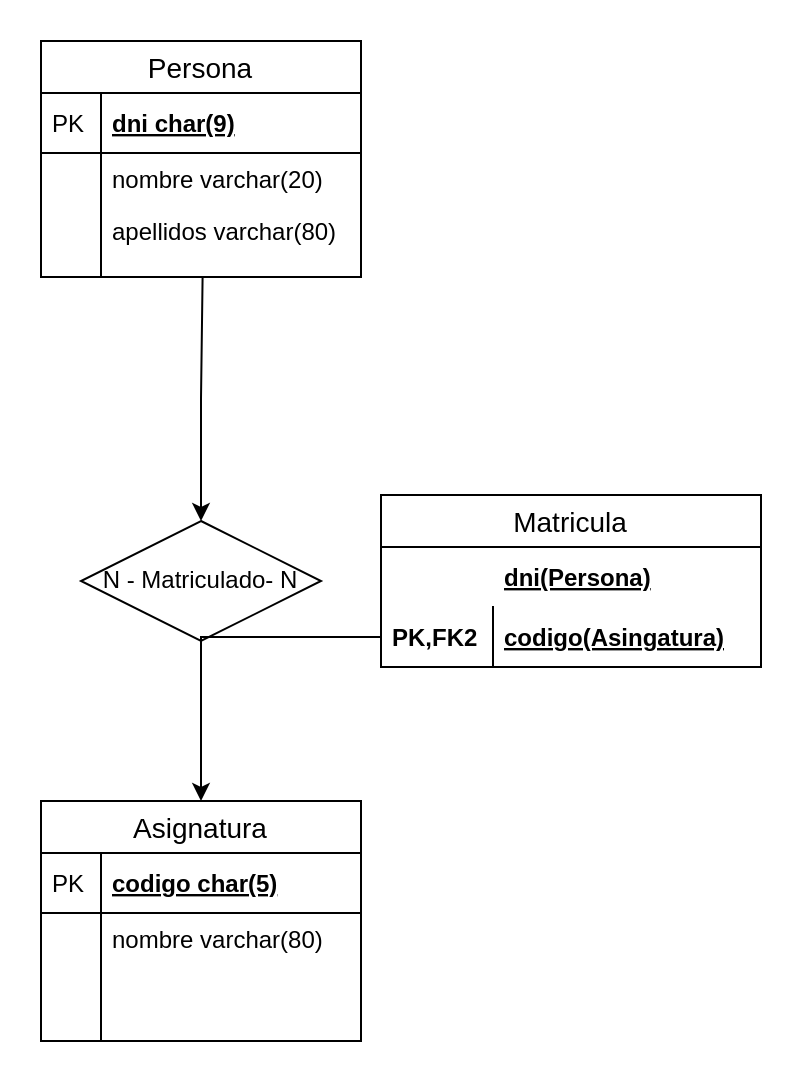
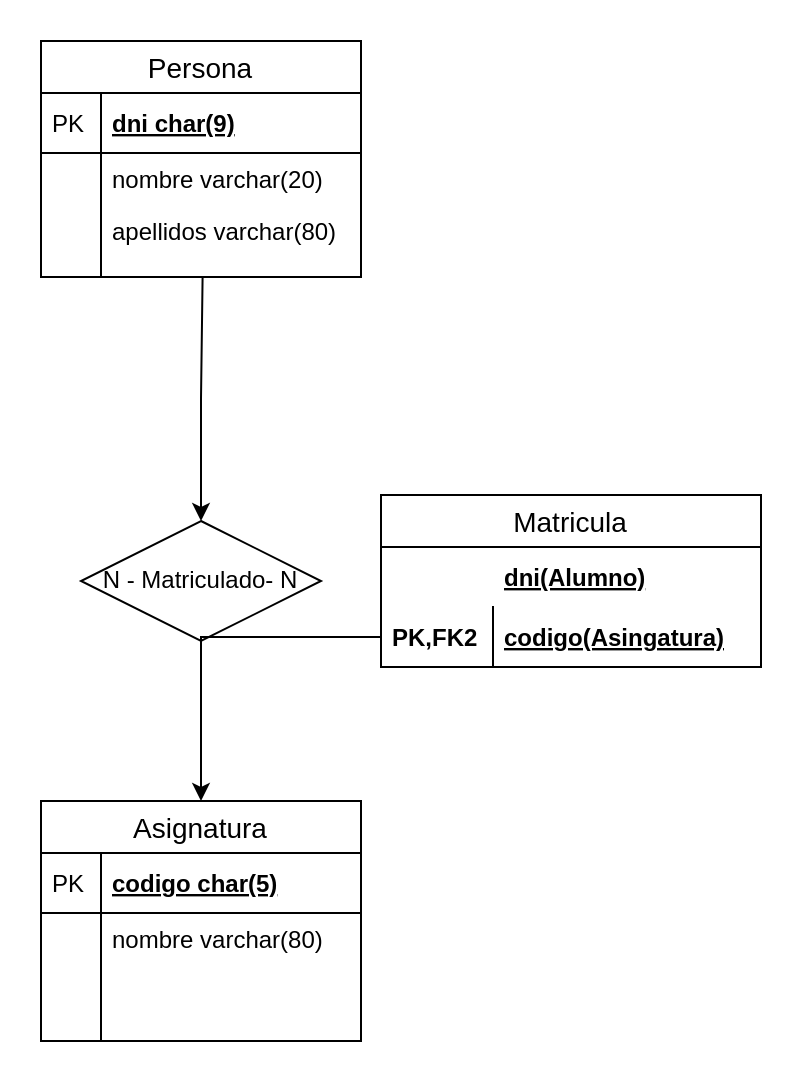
  <mxCell id="0" />
  <mxCell id="1" parent="0" />
  <mxCell id="2" value="Persona" style="swimlane;fontStyle=0;childLayout=stackLayout;horizontal=1;startSize=26;horizontalStack=0;resizeParent=1;resizeParentMax=0;resizeLast=0;collapsible=1;marginBottom=0;align=center;fontSize=14;" vertex="1" parent="1"><mxGeometry x="20" y="20" width="160" height="118" as="geometry"><mxRectangle x="180" y="110" width="80" height="26" as="alternateBounds" /></mxGeometry></mxCell>
  <mxCell id="3" value="dni char(9)" style="shape=partialRectangle;top=0;left=0;right=0;bottom=1;align=left;verticalAlign=middle;fillColor=none;spacingLeft=34;spacingRight=4;overflow=hidden;rotatable=0;points=[[0,0.5],[1,0.5]];portConstraint=eastwest;dropTarget=0;fontStyle=5;fontSize=12;" vertex="1" parent="2"><mxGeometry y="26" width="160" height="30" as="geometry" /></mxCell>
  <mxCell id="4" value="PK" style="shape=partialRectangle;top=0;left=0;bottom=0;fillColor=none;align=left;verticalAlign=middle;spacingLeft=4;spacingRight=4;overflow=hidden;rotatable=0;points=[];portConstraint=eastwest;part=1;fontSize=12;" vertex="1" connectable="0" parent="3"><mxGeometry width="30" height="30" as="geometry" /></mxCell>
  <mxCell id="5" value="nombre varchar(20)" style="shape=partialRectangle;top=0;left=0;right=0;bottom=0;align=left;verticalAlign=top;fillColor=none;spacingLeft=34;spacingRight=4;overflow=hidden;rotatable=0;points=[[0,0.5],[1,0.5]];portConstraint=eastwest;dropTarget=0;fontSize=12;" vertex="1" parent="2"><mxGeometry y="56" width="160" height="26" as="geometry" /></mxCell>
  <mxCell id="6" value="" style="shape=partialRectangle;top=0;left=0;bottom=0;fillColor=none;align=left;verticalAlign=top;spacingLeft=4;spacingRight=4;overflow=hidden;rotatable=0;points=[];portConstraint=eastwest;part=1;fontSize=12;" vertex="1" connectable="0" parent="5"><mxGeometry width="30" height="26" as="geometry" /></mxCell>
  <mxCell id="7" value="apellidos varchar(80)" style="shape=partialRectangle;top=0;left=0;right=0;bottom=0;align=left;verticalAlign=top;fillColor=none;spacingLeft=34;spacingRight=4;overflow=hidden;rotatable=0;points=[[0,0.5],[1,0.5]];portConstraint=eastwest;dropTarget=0;fontSize=12;" vertex="1" parent="2"><mxGeometry y="82" width="160" height="26" as="geometry" /></mxCell>
  <mxCell id="8" value="" style="shape=partialRectangle;top=0;left=0;bottom=0;fillColor=none;align=left;verticalAlign=top;spacingLeft=4;spacingRight=4;overflow=hidden;rotatable=0;points=[];portConstraint=eastwest;part=1;fontSize=12;" vertex="1" connectable="0" parent="7"><mxGeometry width="30" height="26" as="geometry" /></mxCell>
  <mxCell id="9" value="" style="shape=partialRectangle;top=0;left=0;right=0;bottom=0;align=left;verticalAlign=top;fillColor=none;spacingLeft=34;spacingRight=4;overflow=hidden;rotatable=0;points=[[0,0.5],[1,0.5]];portConstraint=eastwest;dropTarget=0;fontSize=12;" vertex="1" parent="2"><mxGeometry y="108" width="160" height="10" as="geometry" /></mxCell>
  <mxCell id="10" value="" style="shape=partialRectangle;top=0;left=0;bottom=0;fillColor=none;align=left;verticalAlign=top;spacingLeft=4;spacingRight=4;overflow=hidden;rotatable=0;points=[];portConstraint=eastwest;part=1;fontSize=12;" vertex="1" connectable="0" parent="9"><mxGeometry width="30" height="10" as="geometry" /></mxCell>
  <mxCell id="11" style="edgeStyle=orthogonalEdgeStyle;rounded=0;orthogonalLoop=1;jettySize=auto;html=1;entryX=0.505;entryY=0.98;entryDx=0;entryDy=0;entryPerimeter=0;startArrow=classic;startFill=1;endArrow=none;endFill=0;exitX=0.5;exitY=0;exitDx=0;exitDy=0;" edge="1" parent="1" source="12" target="9"><mxGeometry relative="1" as="geometry"><mxPoint x="323.44" y="275.8" as="targetPoint" /></mxGeometry></mxCell>
  <mxCell id="12" value="N - Matriculado- N" style="shape=rhombus;perimeter=rhombusPerimeter;whiteSpace=wrap;html=1;align=center;" vertex="1" parent="1"><mxGeometry x="40" y="260" width="120" height="60" as="geometry" /></mxCell>
  <mxCell id="13" style="edgeStyle=orthogonalEdgeStyle;rounded=0;orthogonalLoop=1;jettySize=auto;html=1;exitX=0.5;exitY=0;exitDx=0;exitDy=0;startArrow=classic;startFill=1;endArrow=none;endFill=0;" edge="1" parent="1" source="14" target="24"><mxGeometry relative="1" as="geometry" /></mxCell>
  <mxCell id="14" value="Asignatura" style="swimlane;fontStyle=0;childLayout=stackLayout;horizontal=1;startSize=26;horizontalStack=0;resizeParent=1;resizeParentMax=0;resizeLast=0;collapsible=1;marginBottom=0;align=center;fontSize=14;" vertex="1" parent="1"><mxGeometry x="20" y="400" width="160" height="120" as="geometry" /></mxCell>
  <mxCell id="15" value="codigo char(5)" style="shape=partialRectangle;top=0;left=0;right=0;bottom=1;align=left;verticalAlign=middle;fillColor=none;spacingLeft=34;spacingRight=4;overflow=hidden;rotatable=0;points=[[0,0.5],[1,0.5]];portConstraint=eastwest;dropTarget=0;fontStyle=5;fontSize=12;" vertex="1" parent="14"><mxGeometry y="26" width="160" height="30" as="geometry" /></mxCell>
  <mxCell id="16" value="PK" style="shape=partialRectangle;top=0;left=0;bottom=0;fillColor=none;align=left;verticalAlign=middle;spacingLeft=4;spacingRight=4;overflow=hidden;rotatable=0;points=[];portConstraint=eastwest;part=1;fontSize=12;" vertex="1" connectable="0" parent="15"><mxGeometry width="30" height="30" as="geometry" /></mxCell>
  <mxCell id="17" value="nombre varchar(80)" style="shape=partialRectangle;top=0;left=0;right=0;bottom=0;align=left;verticalAlign=top;fillColor=none;spacingLeft=34;spacingRight=4;overflow=hidden;rotatable=0;points=[[0,0.5],[1,0.5]];portConstraint=eastwest;dropTarget=0;fontSize=12;" vertex="1" parent="14"><mxGeometry y="56" width="160" height="26" as="geometry" /></mxCell>
  <mxCell id="18" value="" style="shape=partialRectangle;top=0;left=0;bottom=0;fillColor=none;align=left;verticalAlign=top;spacingLeft=4;spacingRight=4;overflow=hidden;rotatable=0;points=[];portConstraint=eastwest;part=1;fontSize=12;" vertex="1" connectable="0" parent="17"><mxGeometry width="30" height="26" as="geometry" /></mxCell>
  <mxCell id="19" value="" style="shape=partialRectangle;top=0;left=0;right=0;bottom=0;align=left;verticalAlign=top;fillColor=none;spacingLeft=34;spacingRight=4;overflow=hidden;rotatable=0;points=[[0,0.5],[1,0.5]];portConstraint=eastwest;dropTarget=0;fontSize=12;" vertex="1" parent="14"><mxGeometry y="82" width="160" height="38" as="geometry" /></mxCell>
  <mxCell id="20" value="" style="shape=partialRectangle;top=0;left=0;bottom=0;fillColor=none;align=left;verticalAlign=top;spacingLeft=4;spacingRight=4;overflow=hidden;rotatable=0;points=[];portConstraint=eastwest;part=1;fontSize=12;" vertex="1" connectable="0" parent="19"><mxGeometry width="30" height="38" as="geometry" /></mxCell>
  <mxCell id="21" value="Matricula" style="swimlane;fontStyle=0;childLayout=stackLayout;horizontal=1;startSize=26;horizontalStack=0;resizeParent=1;resizeParentMax=0;resizeLast=0;collapsible=1;marginBottom=0;align=center;fontSize=14;" vertex="1" parent="1"><mxGeometry x="190" y="247" width="190" height="86" as="geometry" /></mxCell>
- <mxCell id="22" value="dni(Persona)" style="shape=partialRectangle;top=0;left=0;right=0;bottom=0;align=left;verticalAlign=middle;fillColor=none;spacingLeft=60;spacingRight=4;overflow=hidden;rotatable=0;points=[[0,0.5],[1,0.5]];portConstraint=eastwest;dropTarget=0;fontStyle=5;fontSize=12;" vertex="1" parent="21"><mxGeometry y="26" width="190" height="30" as="geometry" /></mxCell>
+ <mxCell id="22" value="dni(Alumno)" style="shape=partialRectangle;top=0;left=0;right=0;bottom=0;align=left;verticalAlign=middle;fillColor=none;spacingLeft=60;spacingRight=4;overflow=hidden;rotatable=0;points=[[0,0.5],[1,0.5]];portConstraint=eastwest;dropTarget=0;fontStyle=5;fontSize=12;" vertex="1" parent="21"><mxGeometry y="26" width="190" height="30" as="geometry" /></mxCell>
  <mxCell id="23" value="codigo(Asingatura)" style="shape=partialRectangle;top=0;left=0;right=0;bottom=1;align=left;verticalAlign=middle;fillColor=none;spacingLeft=60;spacingRight=4;overflow=hidden;rotatable=0;points=[[0,0.5],[1,0.5]];portConstraint=eastwest;dropTarget=0;fontStyle=5;fontSize=12;" vertex="1" parent="21"><mxGeometry y="56" width="190" height="30" as="geometry" /></mxCell>
  <mxCell id="24" value="PK,FK2" style="shape=partialRectangle;fontStyle=1;top=0;left=0;bottom=0;fillColor=none;align=left;verticalAlign=middle;spacingLeft=4;spacingRight=4;overflow=hidden;rotatable=0;points=[];portConstraint=eastwest;part=1;fontSize=12;" vertex="1" connectable="0" parent="23"><mxGeometry width="56" height="30" as="geometry" /></mxCell>
